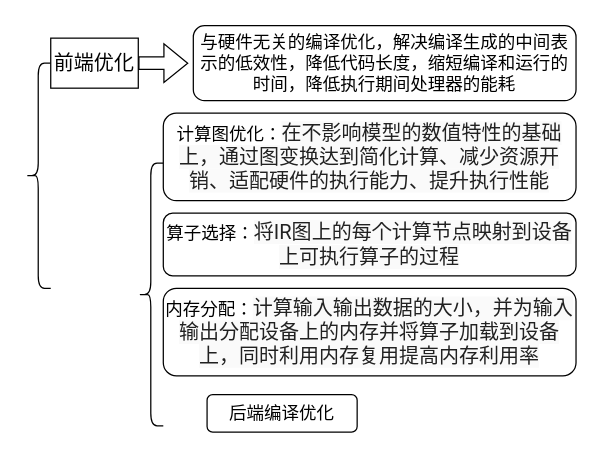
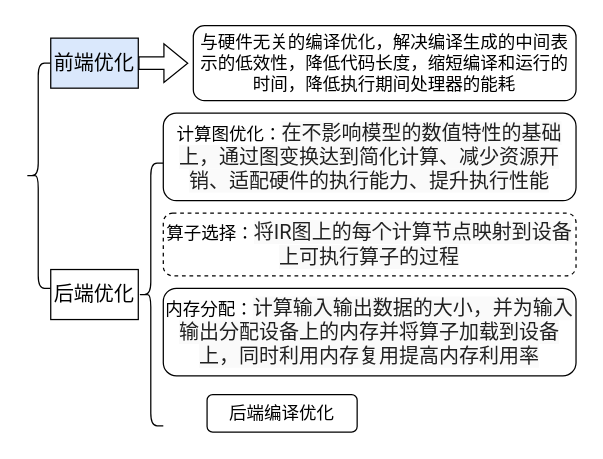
  <mxCell id="0" />
  <mxCell id="1" parent="0" />
  <mxCell id="2" value="" style="shape=curlyBracket;whiteSpace=wrap;html=1;rounded=1;labelPosition=left;verticalLabelPosition=middle;align=right;verticalAlign=middle;" parent="1" vertex="1"><mxGeometry x="20" y="50" width="20" height="180" as="geometry" /></mxCell>
- <mxCell id="3" value="前端优化" style="rounded=0;whiteSpace=wrap;html=1;fontSize=16;" parent="1" vertex="1"><mxGeometry x="40" y="30" width="70" height="40" as="geometry" /></mxCell>
+ <mxCell id="3" value="前端优化" style="rounded=0;whiteSpace=wrap;html=1;fontSize=16;fillColor=#dae8fc;" parent="1" vertex="1"><mxGeometry x="40" y="30" width="70" height="40" as="geometry" /></mxCell>
  <mxCell id="4" value="" style="shape=flexArrow;endArrow=classic;html=1;rounded=0;" parent="1" edge="1"><mxGeometry width="50" height="50" relative="1" as="geometry"><mxPoint x="110" y="50" as="sourcePoint" /><mxPoint x="150" y="50" as="targetPoint" /></mxGeometry></mxCell>
  <mxCell id="5" value="与硬件无关的编译优化，解决编译生成的中间表示的低效性，降低代码长度，缩短编译和运行的时间，降低执行期间处理器的能耗" style="rounded=1;whiteSpace=wrap;html=1;fontSize=14;" parent="1" vertex="1"><mxGeometry x="154" y="20" width="306" height="60" as="geometry" /></mxCell>
+ <mxCell id="6" value="后端优化" style="rounded=0;whiteSpace=wrap;html=1;fontSize=16;" parent="1" vertex="1"><mxGeometry x="40" y="215" width="70" height="40" as="geometry" /></mxCell>
  <mxCell id="7" value="" style="shape=curlyBracket;whiteSpace=wrap;html=1;rounded=1;labelPosition=left;verticalLabelPosition=middle;align=right;verticalAlign=middle;" parent="1" vertex="1"><mxGeometry x="110" y="130" width="20" height="210" as="geometry" /></mxCell>
  <mxCell id="8" value="计算图优化：&lt;span style=&quot;color: rgba(0, 0, 0, 0.87); font-family: Roboto, &amp;quot;Noto Sans SC Sliced&amp;quot;, sans-serif; font-size: 16px; text-align: start; background-color: rgb(250, 250, 250);&quot;&gt;在不影响模型的数值特性的基础上，通过图变换达到简化计算、减少资源开销、适配硬件的执行能力、提升执行性能&lt;/span&gt;" style="rounded=1;whiteSpace=wrap;html=1;fontSize=14;" parent="1" vertex="1"><mxGeometry x="130" y="90" width="330" height="70" as="geometry" /></mxCell>
- <mxCell id="9" value="算子选择：&lt;span style=&quot;color: rgba(0, 0, 0, 0.87); font-family: Roboto, &amp;quot;Noto Sans SC Sliced&amp;quot;, sans-serif; font-size: 16px; text-align: start; background-color: rgb(250, 250, 250);&quot;&gt;将IR图上的每个计算节点映射到设备上可执行算子的过程&lt;/span&gt;" style="rounded=1;whiteSpace=wrap;html=1;fontSize=14;" parent="1" vertex="1"><mxGeometry x="130" y="170" width="330" height="50" as="geometry" /></mxCell>
+ <mxCell id="9" value="算子选择：&lt;span style=&quot;color: rgba(0, 0, 0, 0.87); font-family: Roboto, &amp;quot;Noto Sans SC Sliced&amp;quot;, sans-serif; font-size: 16px; text-align: start; background-color: rgb(250, 250, 250);&quot;&gt;将IR图上的每个计算节点映射到设备上可执行算子的过程&lt;/span&gt;" style="rounded=1;whiteSpace=wrap;html=1;fontSize=14;dashed=1;" parent="1" vertex="1"><mxGeometry x="130" y="170" width="330" height="50" as="geometry" /></mxCell>
  <mxCell id="10" value="内存分配：&lt;span style=&quot;color: rgba(0, 0, 0, 0.87); font-family: Roboto, &amp;quot;Noto Sans SC Sliced&amp;quot;, sans-serif; font-size: 16px; text-align: start; background-color: rgb(250, 250, 250);&quot;&gt;计算输入输出数据的大小，并为输入输出分配设备上的内存并将算子加载到设备上，同时利用内存复用提高内存利用率&lt;/span&gt;" style="rounded=1;whiteSpace=wrap;html=1;fontSize=14;" parent="1" vertex="1"><mxGeometry x="130" y="230" width="330" height="70" as="geometry" /></mxCell>
  <mxCell id="11" value="后端编译优化" style="rounded=1;whiteSpace=wrap;html=1;fontSize=14;" vertex="1" parent="1"><mxGeometry x="165" y="315" width="120" height="30" as="geometry" /></mxCell>
